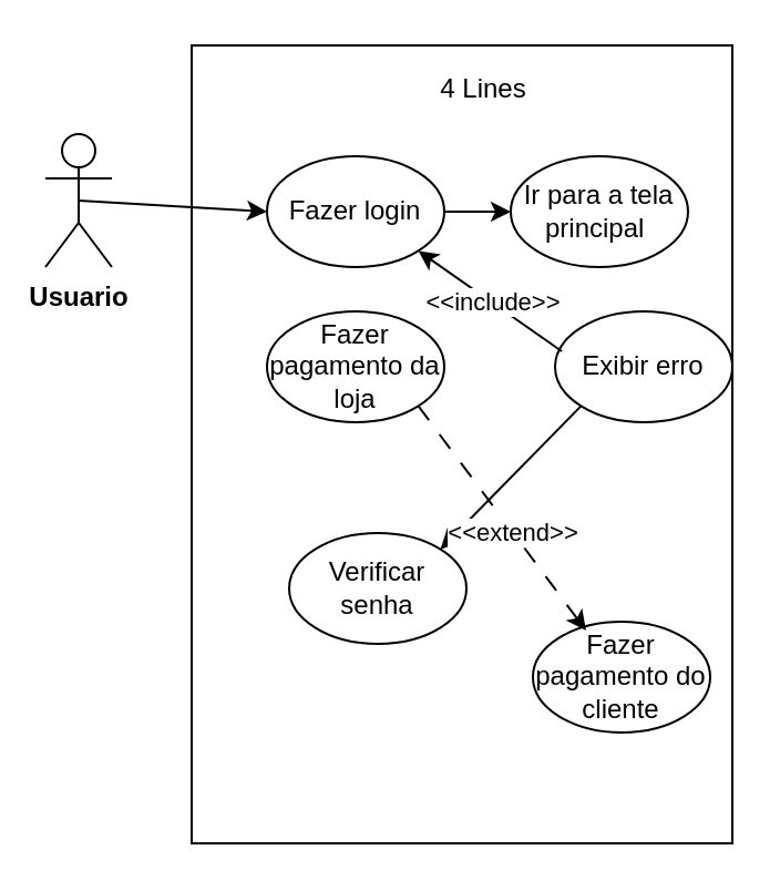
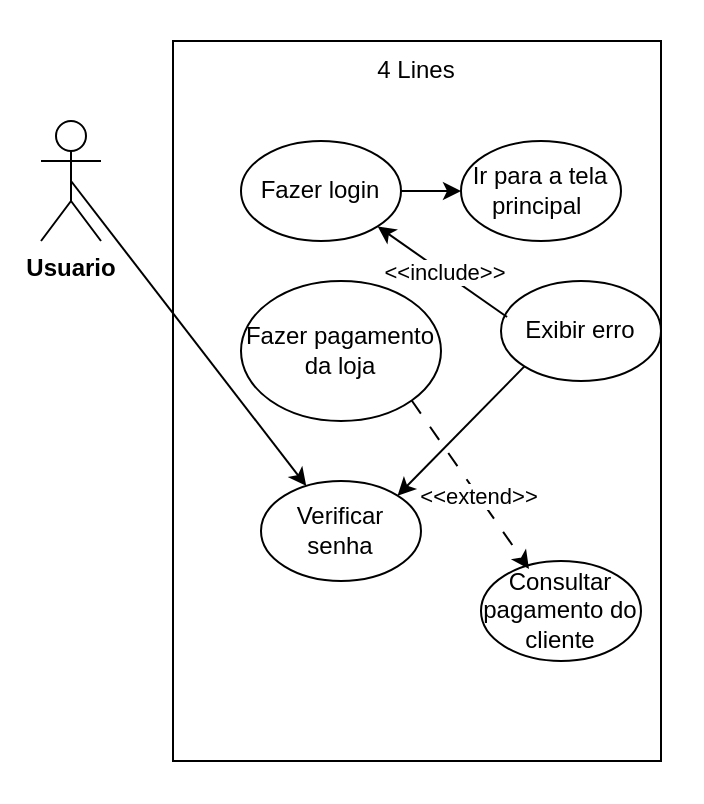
  <mxCell id="0" />
  <mxCell id="1" parent="0" />
  <mxCell id="2" value="Usuario&lt;div&gt;&lt;br&gt;&lt;/div&gt;" style="shape=umlActor;verticalLabelPosition=bottom;verticalAlign=top;html=1;outlineConnect=0;fontStyle=1" parent="1" vertex="1"><mxGeometry x="20" y="60" width="30" height="60" as="geometry" /></mxCell>
  <mxCell id="3" value="" style="rounded=0;whiteSpace=wrap;html=1;" parent="1" vertex="1"><mxGeometry x="86" y="20" width="244" height="360" as="geometry" /></mxCell>
- <mxCell id="4" value="4 Lines" style="text;html=1;align=center;verticalAlign=middle;whiteSpace=wrap;rounded=0;" parent="1" vertex="1"><mxGeometry x="188" y="25" width="60" height="30" as="geometry" /></mxCell>
+ <mxCell id="4" value="4 Lines" style="text;html=1;align=center;verticalAlign=middle;whiteSpace=wrap;rounded=0;" parent="1" vertex="1"><mxGeometry x="178" y="20" width="60" height="30" as="geometry" /></mxCell>
  <mxCell id="5" value="" style="edgeStyle=orthogonalEdgeStyle;rounded=0;orthogonalLoop=1;jettySize=auto;html=1;" parent="1" source="6" target="10" edge="1"><mxGeometry relative="1" as="geometry" /></mxCell>
  <mxCell id="6" value="Fazer login" style="ellipse;whiteSpace=wrap;html=1;" parent="1" vertex="1"><mxGeometry x="120" y="70" width="80" height="50" as="geometry" /></mxCell>
- <mxCell id="7" value="Fazer pagamento da loja" style="ellipse;whiteSpace=wrap;html=1;" parent="1" vertex="1"><mxGeometry x="120" y="140" width="80" height="50" as="geometry" /></mxCell>
+ <mxCell id="7" value="Fazer pagamento da loja" style="ellipse;whiteSpace=wrap;html=1;" parent="1" vertex="1"><mxGeometry x="120" y="140" width="100" height="70" as="geometry" /></mxCell>
  <mxCell id="8" value="" style="endArrow=none;html=1;rounded=0;entryX=0;entryY=0.5;entryDx=0;entryDy=0;strokeColor=none;" parent="1" target="6" edge="1"><mxGeometry width="50" height="50" relative="1" as="geometry"><mxPoint x="40" y="95" as="sourcePoint" /><mxPoint x="210" y="200" as="targetPoint" /></mxGeometry></mxCell>
- <mxCell id="9" value="Fazer pagamento do cliente" style="ellipse;whiteSpace=wrap;html=1;" parent="1" vertex="1"><mxGeometry x="240" y="280" width="80" height="50" as="geometry" /></mxCell>
+ <mxCell id="9" value="Consultar pagamento do cliente" style="ellipse;whiteSpace=wrap;html=1;" parent="1" vertex="1"><mxGeometry x="240" y="280" width="80" height="50" as="geometry" /></mxCell>
  <mxCell id="10" value="Ir para a tela principal&amp;nbsp;" style="ellipse;whiteSpace=wrap;html=1;" parent="1" vertex="1"><mxGeometry x="230" y="70" width="80" height="50" as="geometry" /></mxCell>
  <mxCell id="11" value="Verificar senha" style="ellipse;whiteSpace=wrap;html=1;" parent="1" vertex="1"><mxGeometry x="130" y="240" width="80" height="50" as="geometry" /></mxCell>
  <mxCell id="12" value="Exibir erro" style="ellipse;whiteSpace=wrap;html=1;" parent="1" vertex="1"><mxGeometry x="250" y="140" width="80" height="50" as="geometry" /></mxCell>
  <mxCell id="13" value="" style="endArrow=classic;html=1;rounded=0;exitX=0.038;exitY=0.36;exitDx=0;exitDy=0;exitPerimeter=0;entryX=1;entryY=1;entryDx=0;entryDy=0;dashed=0;dashPattern=8 8;" parent="1" source="12" target="6" edge="1"><mxGeometry width="50" height="50" relative="1" as="geometry"><mxPoint x="210" y="160" as="sourcePoint" /><mxPoint x="260" y="110" as="targetPoint" /><Array as="points" /></mxGeometry></mxCell>
  <mxCell id="14" value="&amp;lt;&amp;lt;include&amp;gt;&amp;gt;" style="edgeLabel;html=1;align=center;verticalAlign=middle;resizable=0;points=[];" parent="13" vertex="1" connectable="0"><mxGeometry x="-0.017" relative="1" as="geometry"><mxPoint as="offset" /></mxGeometry></mxCell>
  <mxCell id="15" value="" style="endArrow=classic;html=1;rounded=0;entryX=1;entryY=0;entryDx=0;entryDy=0;exitX=0;exitY=1;exitDx=0;exitDy=0;" parent="1" source="12" target="11" edge="1"><mxGeometry width="50" height="50" relative="1" as="geometry"><mxPoint x="250" y="190" as="sourcePoint" /><mxPoint x="198" y="123" as="targetPoint" /></mxGeometry></mxCell>
- <mxCell id="16" value="" style="endArrow=classic;html=1;rounded=0;entryX=0;entryY=0.5;entryDx=0;entryDy=0;exitX=0.5;exitY=0.5;exitDx=0;exitDy=0;exitPerimeter=0;" parent="1" source="2" target="6" edge="1"><mxGeometry width="50" height="50" relative="1" as="geometry"><mxPoint x="40" y="90" as="sourcePoint" /><mxPoint x="240" y="210" as="targetPoint" /></mxGeometry></mxCell>
+ <mxCell id="16" value="" style="endArrow=classic;html=1;rounded=0;exitX=0.5;exitY=0.5;exitDx=0;exitDy=0;exitPerimeter=0;" parent="1" source="2" target="11" edge="1"><mxGeometry width="50" height="50" relative="1" as="geometry"><mxPoint x="40" y="90" as="sourcePoint" /><mxPoint x="240" y="210" as="targetPoint" /></mxGeometry></mxCell>
  <mxCell id="17" value="" style="endArrow=classic;html=1;rounded=0;exitX=1;exitY=1;exitDx=0;exitDy=0;entryX=0.3;entryY=0.08;entryDx=0;entryDy=0;dashed=1;dashPattern=8 8;entryPerimeter=0;" parent="1" source="7" target="9" edge="1"><mxGeometry width="50" height="50" relative="1" as="geometry"><mxPoint x="275" y="245" as="sourcePoint" /><mxPoint x="210" y="200" as="targetPoint" /><Array as="points" /></mxGeometry></mxCell>
  <mxCell id="18" value="&amp;lt;&amp;lt;extend&amp;gt;&amp;gt;" style="edgeLabel;html=1;align=center;verticalAlign=middle;resizable=0;points=[];" parent="17" vertex="1" connectable="0"><mxGeometry x="0.13" relative="1" as="geometry"><mxPoint as="offset" /></mxGeometry></mxCell>
